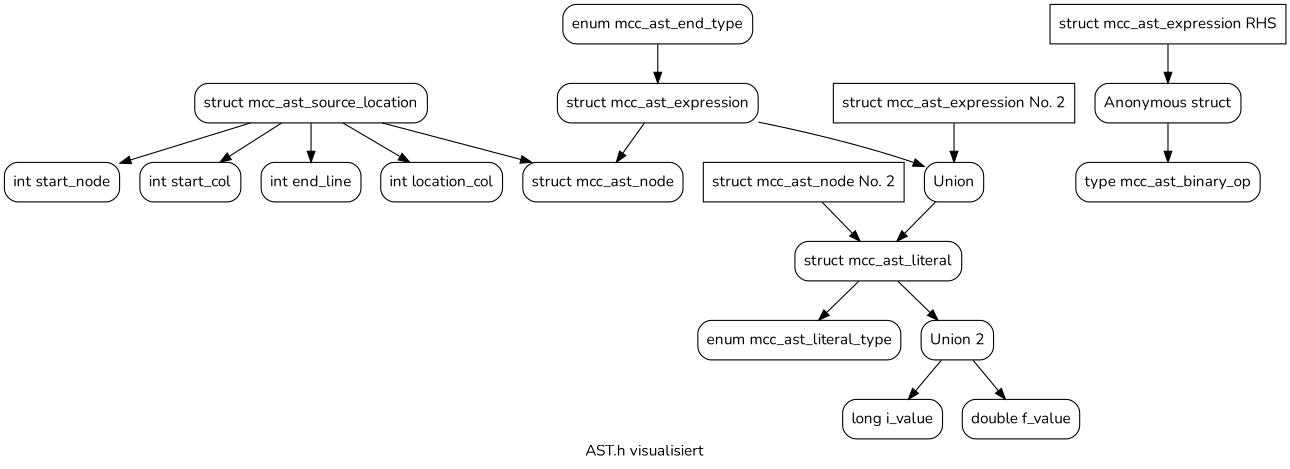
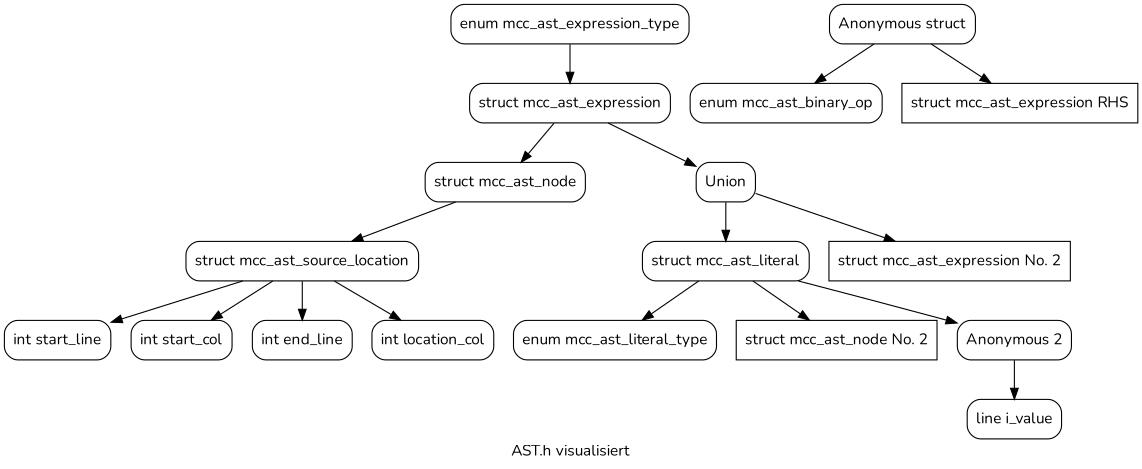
  digraph {
    fontname=Nunito
    label="AST.h visualisiert"
    node [fontname=Nunito shape=box style=rounded]
    edge [fontname=Nunito]
    "struct mcc_ast_source_location"
-   "int start_line" [label="int start_node"]
+   "int start_line"
    "int start_col"
    "int end_line"
    n5 [label="int location_col"]
    "struct mcc_ast_node"
-   "enum mcc_ast_expression_type" [label="enum mcc_ast_end_type"]
+   "enum mcc_ast_expression_type"
    "struct mcc_ast_expression"
    Union
    "struct mcc_ast_literal"
    "struct mcc_ast_expression No. 2" [style=""]
    "enum mcc_ast_literal_type"
    "struct mcc_ast_node No. 2" [style=""]
-   "Union 2"
-   "long i_value"
-   "double f_value"
+   "Union 2" [label="Anonymous 2"]
+   "long i_value" [label="line i_value"]
    "Anonymous struct"
-   "enum mcc_ast_binary_op" [label="type mcc_ast_binary_op"]
+   "enum mcc_ast_binary_op"
    "struct mcc_ast_expression RHS" [style=""]
    "struct mcc_ast_source_location" -> "int start_line"
    "struct mcc_ast_source_location" -> "int start_col"
    "struct mcc_ast_source_location" -> "int end_line"
    "struct mcc_ast_source_location" -> n5
-   "struct mcc_ast_source_location" -> "struct mcc_ast_node"
+   "struct mcc_ast_node" -> "struct mcc_ast_source_location"
    "enum mcc_ast_expression_type" -> "struct mcc_ast_expression"
    "struct mcc_ast_expression" -> "struct mcc_ast_node"
    "struct mcc_ast_expression" -> Union
    Union -> "struct mcc_ast_literal"
-   "struct mcc_ast_expression No. 2" -> Union
+   Union -> "struct mcc_ast_expression No. 2"
    "struct mcc_ast_literal" -> "enum mcc_ast_literal_type"
-   "struct mcc_ast_node No. 2" -> "struct mcc_ast_literal"
+   "struct mcc_ast_literal" -> "struct mcc_ast_node No. 2"
    "struct mcc_ast_literal" -> "Union 2"
    "Union 2" -> "long i_value"
-   "Union 2" -> "double f_value"
    "Anonymous struct" -> "enum mcc_ast_binary_op"
-   "struct mcc_ast_expression RHS" -> "Anonymous struct"
+   "Anonymous struct" -> "struct mcc_ast_expression RHS"
  }
